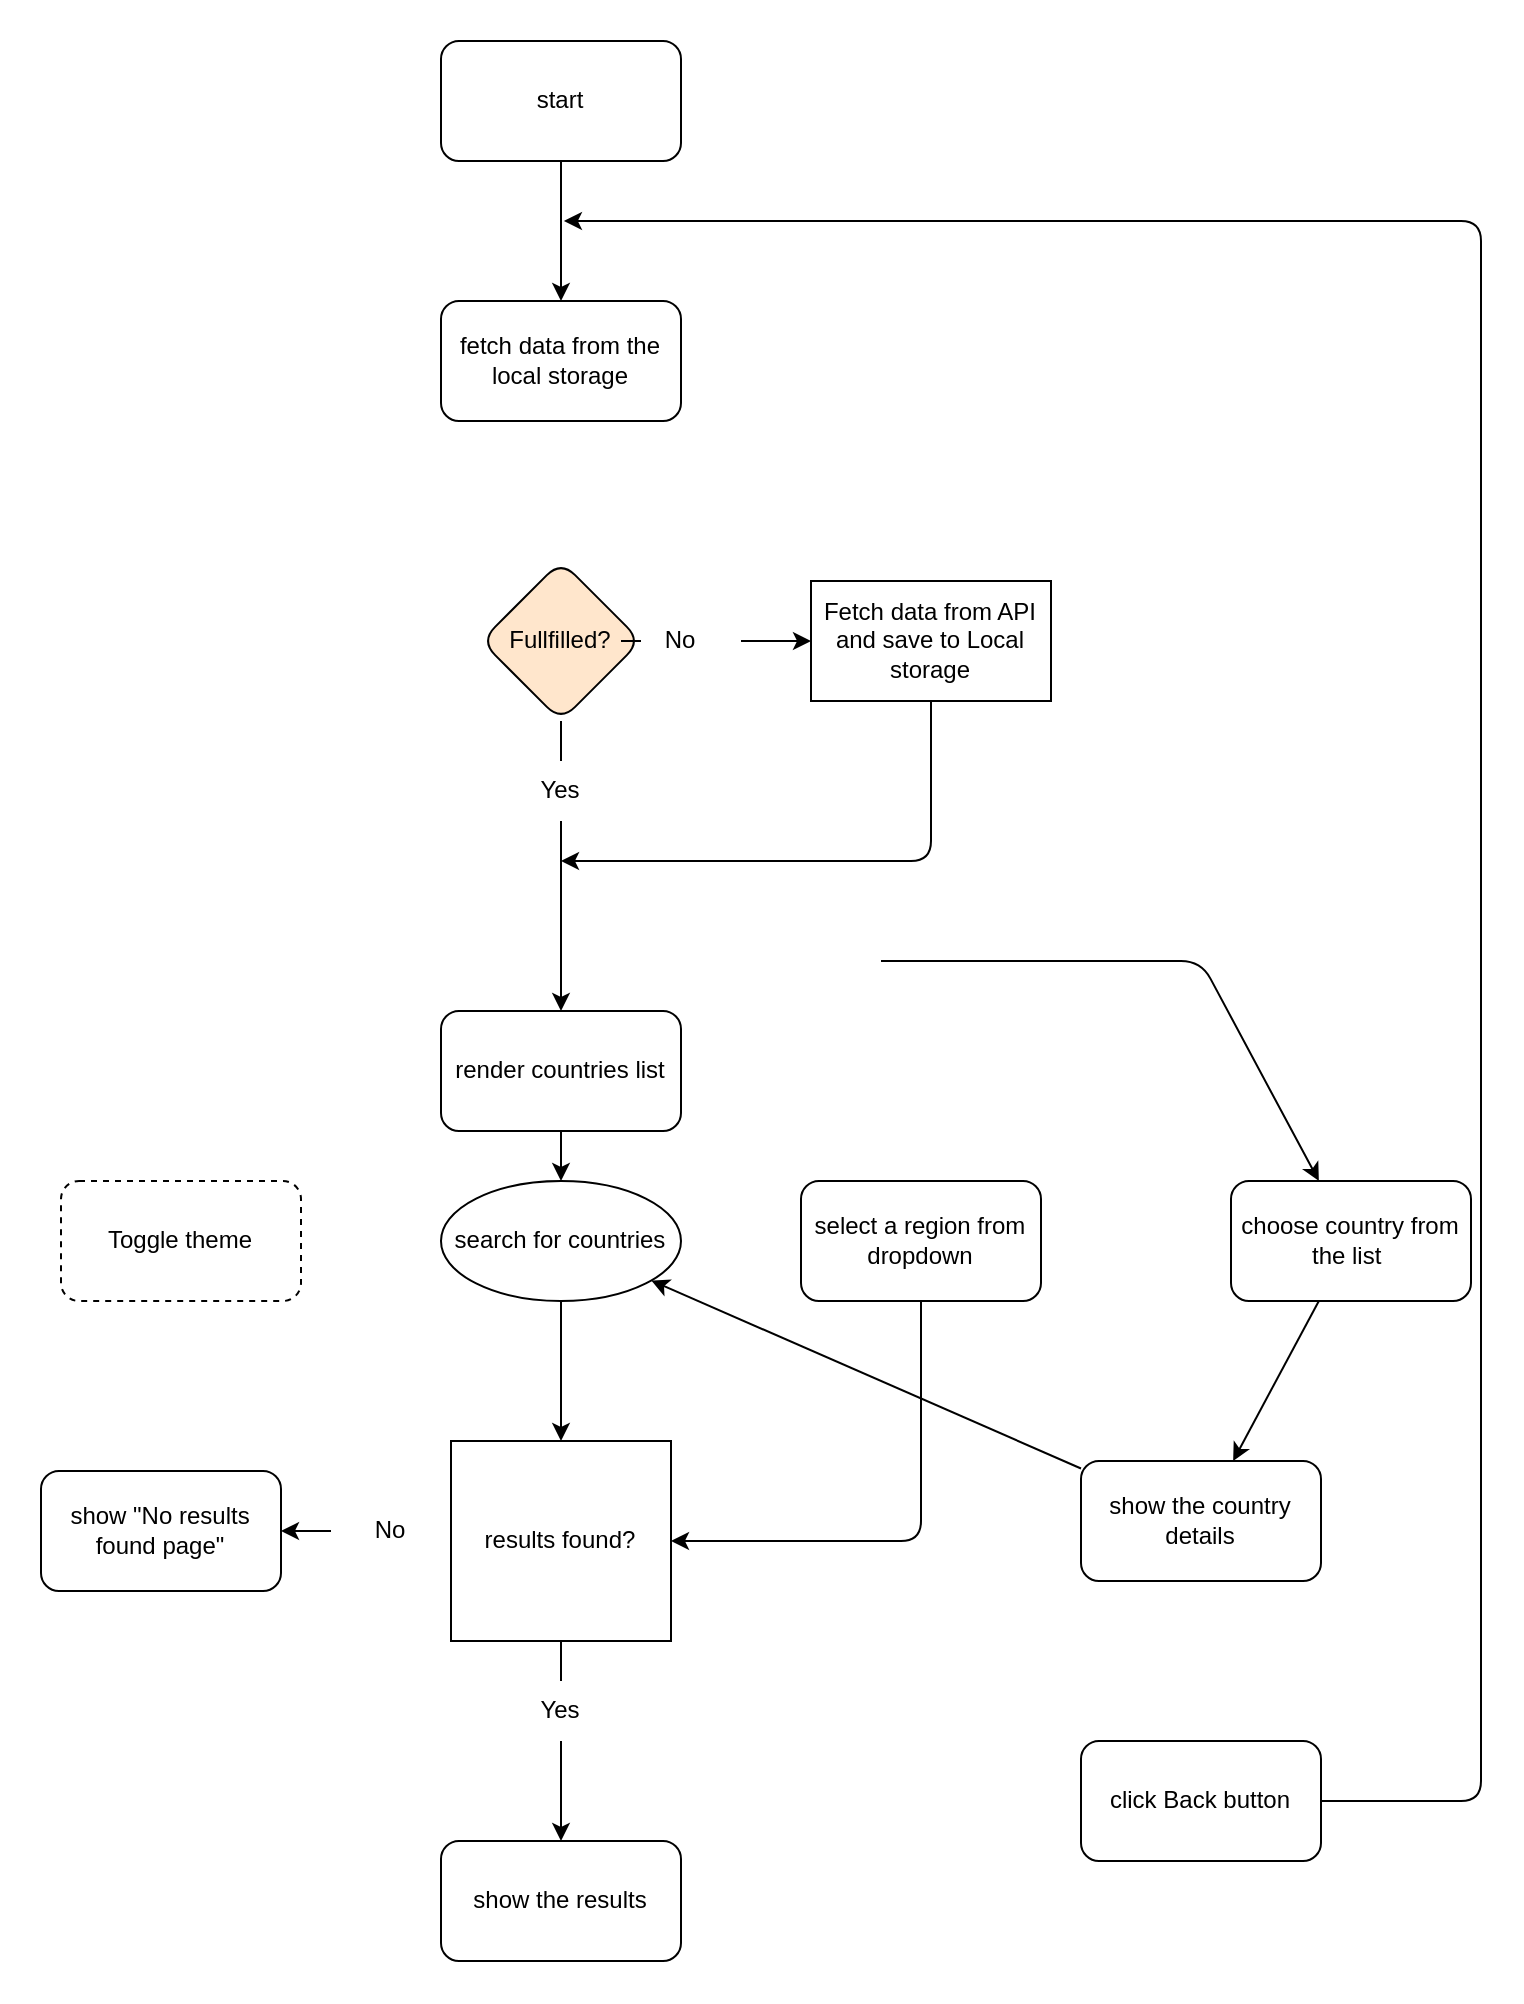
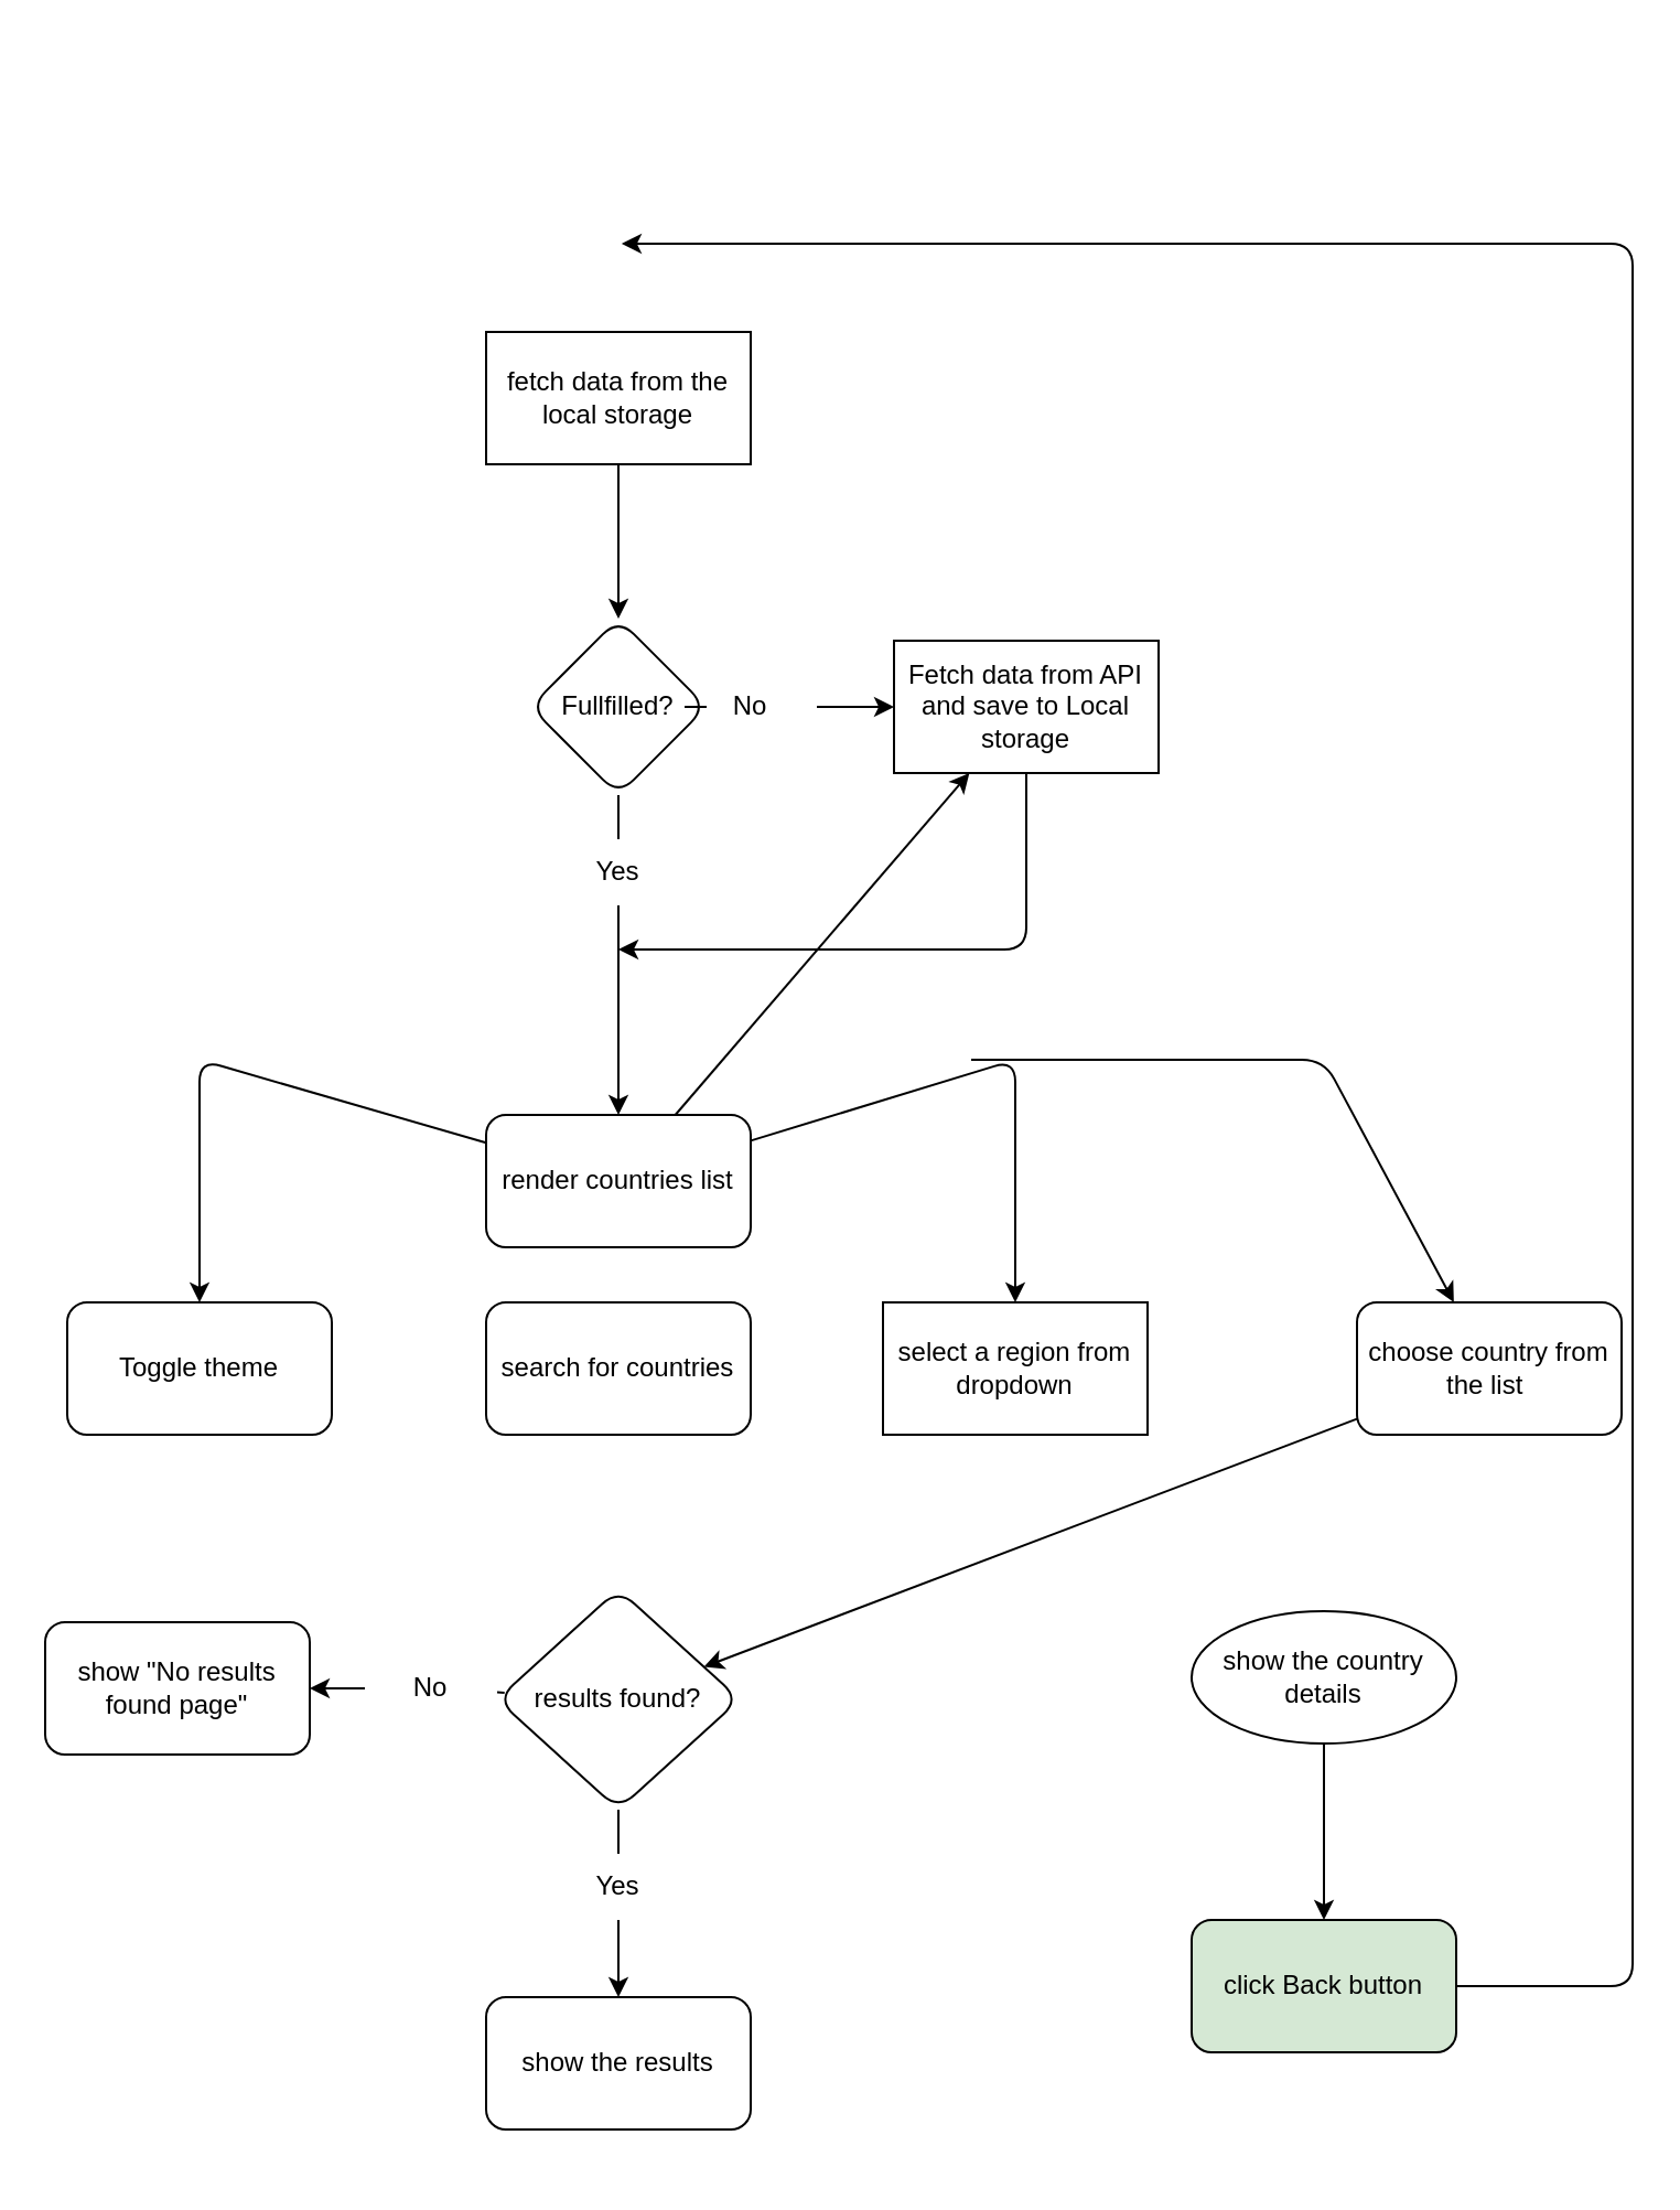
  <mxCell id="0" />
  <mxCell id="1" parent="0" />
- <mxCell id="2" value="" style="edgeStyle=none;html=1;" edge="1" parent="1" source="3" target="5"><mxGeometry relative="1" as="geometry"><mxPoint x="280" y="150" as="targetPoint" /></mxGeometry></mxCell>
- <mxCell id="3" value="start" style="rounded=1;whiteSpace=wrap;html=1;" vertex="1" parent="1"><mxGeometry x="220" y="20" width="120" height="60" as="geometry" /></mxCell>
- <mxCell id="5" value="fetch data from the local storage" style="rounded=1;whiteSpace=wrap;html=1;" vertex="1" parent="1"><mxGeometry x="220" y="150" width="120" height="60" as="geometry" /></mxCell>
+ <mxCell id="4" value="" style="edgeStyle=none;html=1;" edge="1" parent="1" source="5" target="8"><mxGeometry relative="1" as="geometry" /></mxCell>
+ <mxCell id="5" value="fetch data from the local storage" style="whiteSpace=wrap;html=1;rounded=0;" vertex="1" parent="1"><mxGeometry x="220" y="150" width="120" height="60" as="geometry" /></mxCell>
  <mxCell id="6" value="" style="edgeStyle=none;html=1;startArrow=none;" edge="1" parent="1" source="12" target="10"><mxGeometry relative="1" as="geometry" /></mxCell>
  <mxCell id="7" value="" style="edgeStyle=none;html=1;startArrow=none;" edge="1" parent="1" source="18" target="16"><mxGeometry relative="1" as="geometry" /></mxCell>
- <mxCell id="8" value="Fullfilled?" style="rhombus;whiteSpace=wrap;html=1;rounded=1;fillColor=#ffe6cc;" vertex="1" parent="1"><mxGeometry x="240" y="280" width="80" height="80" as="geometry" /></mxCell>
+ <mxCell id="8" value="Fullfilled?" style="rhombus;whiteSpace=wrap;html=1;rounded=1;" vertex="1" parent="1"><mxGeometry x="240" y="280" width="80" height="80" as="geometry" /></mxCell>
  <mxCell id="9" style="edgeStyle=none;html=1;" edge="1" parent="1" source="10"><mxGeometry relative="1" as="geometry"><mxPoint x="280" y="430" as="targetPoint" /><Array as="points"><mxPoint x="465" y="430" /></Array></mxGeometry></mxCell>
  <mxCell id="10" value="Fetch data from API and save to Local storage" style="whiteSpace=wrap;html=1;rounded=0;" vertex="1" parent="1"><mxGeometry x="405" y="290" width="120" height="60" as="geometry" /></mxCell>
  <mxCell id="11" value="" style="edgeStyle=none;html=1;endArrow=none;" edge="1" parent="1" source="8" target="12"><mxGeometry relative="1" as="geometry"><mxPoint x="320" y="320" as="sourcePoint" /><mxPoint x="380" y="320" as="targetPoint" /></mxGeometry></mxCell>
  <mxCell id="12" value="No" style="text;html=1;strokeColor=none;fillColor=none;align=center;verticalAlign=middle;whiteSpace=wrap;rounded=0;" vertex="1" parent="1"><mxGeometry x="310" y="305" width="60" height="30" as="geometry" /></mxCell>
- <mxCell id="14" value="" style="edgeStyle=none;html=1;" edge="1" parent="1" source="16" target="21"><mxGeometry relative="1" as="geometry" /></mxCell>
+ <mxCell id="13" value="" style="edgeStyle=none;html=1;" edge="1" parent="1" source="16" target="19"><mxGeometry relative="1" as="geometry"><Array as="points"><mxPoint x="90" y="480" /></Array></mxGeometry></mxCell>
+ <mxCell id="14" value="" style="edgeStyle=none;html=1;" edge="1" parent="1" source="16" target="10"><mxGeometry relative="1" as="geometry" /></mxCell>
+ <mxCell id="15" value="" style="edgeStyle=none;html=1;" edge="1" parent="1" source="16" target="23"><mxGeometry relative="1" as="geometry"><Array as="points"><mxPoint x="460" y="480" /></Array></mxGeometry></mxCell>
  <mxCell id="16" value="render countries list" style="whiteSpace=wrap;html=1;rounded=1;" vertex="1" parent="1"><mxGeometry x="220" y="505" width="120" height="60" as="geometry" /></mxCell>
  <mxCell id="17" value="" style="edgeStyle=none;html=1;endArrow=none;" edge="1" parent="1" source="8" target="18"><mxGeometry relative="1" as="geometry"><mxPoint x="280" y="360" as="sourcePoint" /><mxPoint x="280" y="450" as="targetPoint" /></mxGeometry></mxCell>
  <mxCell id="18" value="Yes" style="text;html=1;strokeColor=none;fillColor=none;align=center;verticalAlign=middle;whiteSpace=wrap;rounded=0;" vertex="1" parent="1"><mxGeometry x="250" y="380" width="60" height="30" as="geometry" /></mxCell>
- <mxCell id="19" value="Toggle theme" style="whiteSpace=wrap;html=1;rounded=1;dashed=1;" vertex="1" parent="1"><mxGeometry x="30" y="590" width="120" height="60" as="geometry" /></mxCell>
- <mxCell id="20" value="" style="edgeStyle=none;html=1;" edge="1" parent="1" source="21" target="26"><mxGeometry relative="1" as="geometry" /></mxCell>
- <mxCell id="21" value="search for countries" style="ellipse;whiteSpace=wrap;html=1;" vertex="1" parent="1"><mxGeometry x="220" y="590" width="120" height="60" as="geometry" /></mxCell>
- <mxCell id="22" style="edgeStyle=none;html=1;entryX=1;entryY=0.5;entryDx=0;entryDy=0;" edge="1" parent="1" source="23" target="26"><mxGeometry relative="1" as="geometry"><Array as="points"><mxPoint x="460" y="770" /></Array></mxGeometry></mxCell>
- <mxCell id="23" value="select a region from dropdown" style="whiteSpace=wrap;html=1;rounded=1;" vertex="1" parent="1"><mxGeometry x="400" y="590" width="120" height="60" as="geometry" /></mxCell>
+ <mxCell id="19" value="Toggle theme" style="whiteSpace=wrap;html=1;rounded=1;" vertex="1" parent="1"><mxGeometry x="30" y="590" width="120" height="60" as="geometry" /></mxCell>
+ <mxCell id="21" value="search for countries" style="whiteSpace=wrap;html=1;rounded=1;" vertex="1" parent="1"><mxGeometry x="220" y="590" width="120" height="60" as="geometry" /></mxCell>
+ <mxCell id="23" value="select a region from dropdown" style="whiteSpace=wrap;html=1;rounded=0;" vertex="1" parent="1"><mxGeometry x="400" y="590" width="120" height="60" as="geometry" /></mxCell>
  <mxCell id="24" value="" style="edgeStyle=none;html=1;startArrow=none;" edge="1" parent="1" source="29" target="27"><mxGeometry relative="1" as="geometry" /></mxCell>
  <mxCell id="25" value="" style="edgeStyle=none;html=1;startArrow=none;" edge="1" parent="1" source="32" target="30"><mxGeometry relative="1" as="geometry" /></mxCell>
- <mxCell id="26" value="results found?" style="whiteSpace=wrap;html=1;rounded=0;" vertex="1" parent="1"><mxGeometry x="225" y="720" width="110" height="100" as="geometry" /></mxCell>
+ <mxCell id="26" value="results found?" style="rhombus;whiteSpace=wrap;html=1;rounded=1;" vertex="1" parent="1"><mxGeometry x="225" y="720" width="110" height="100" as="geometry" /></mxCell>
  <mxCell id="27" value="show &quot;No results found page&quot;" style="whiteSpace=wrap;html=1;rounded=1;" vertex="1" parent="1"><mxGeometry x="20" y="735" width="120" height="60" as="geometry" /></mxCell>
  <mxCell id="28" value="" style="edgeStyle=none;html=1;endArrow=none;" edge="1" parent="1" source="26" target="29"><mxGeometry relative="1" as="geometry"><mxPoint x="225" y="770" as="sourcePoint" /><mxPoint x="150" y="770" as="targetPoint" /></mxGeometry></mxCell>
  <mxCell id="29" value="No" style="text;html=1;strokeColor=none;fillColor=none;align=center;verticalAlign=middle;whiteSpace=wrap;rounded=0;" vertex="1" parent="1"><mxGeometry x="165" y="750" width="60" height="30" as="geometry" /></mxCell>
- <mxCell id="30" value="show the results" style="whiteSpace=wrap;html=1;rounded=1;" vertex="1" parent="1"><mxGeometry x="220" y="920" width="120" height="60" as="geometry" /></mxCell>
+ <mxCell id="30" value="show the results" style="whiteSpace=wrap;html=1;rounded=1;" vertex="1" parent="1"><mxGeometry x="220" y="905" width="120" height="60" as="geometry" /></mxCell>
  <mxCell id="31" value="" style="edgeStyle=none;html=1;endArrow=none;" edge="1" parent="1" source="26" target="32"><mxGeometry relative="1" as="geometry"><mxPoint x="280" y="820" as="sourcePoint" /><mxPoint x="280" y="920" as="targetPoint" /></mxGeometry></mxCell>
  <mxCell id="32" value="Yes" style="text;html=1;strokeColor=none;fillColor=none;align=center;verticalAlign=middle;whiteSpace=wrap;rounded=0;" vertex="1" parent="1"><mxGeometry x="250" y="840" width="60" height="30" as="geometry" /></mxCell>
  <mxCell id="33" value="" style="endArrow=classic;html=1;" edge="1" parent="1" target="35"><mxGeometry width="50" height="50" relative="1" as="geometry"><mxPoint x="440" y="480" as="sourcePoint" /><mxPoint x="600" y="590" as="targetPoint" /><Array as="points"><mxPoint x="600" y="480" /></Array></mxGeometry></mxCell>
- <mxCell id="34" value="" style="edgeStyle=none;html=1;" edge="1" parent="1" source="35" target="37"><mxGeometry relative="1" as="geometry" /></mxCell>
+ <mxCell id="34" value="" style="edgeStyle=none;html=1;" edge="1" parent="1" source="35" target="26"><mxGeometry relative="1" as="geometry" /></mxCell>
  <mxCell id="35" value="choose country from the list&amp;nbsp;" style="rounded=1;whiteSpace=wrap;html=1;" vertex="1" parent="1"><mxGeometry x="615" y="590" width="120" height="60" as="geometry" /></mxCell>
- <mxCell id="36" value="" style="edgeStyle=none;html=1;" edge="1" parent="1" source="37" target="21"><mxGeometry relative="1" as="geometry" /></mxCell>
- <mxCell id="37" value="show the country details" style="rounded=1;whiteSpace=wrap;html=1;" vertex="1" parent="1"><mxGeometry x="540" y="730" width="120" height="60" as="geometry" /></mxCell>
+ <mxCell id="36" value="" style="edgeStyle=none;html=1;" edge="1" parent="1" source="37" target="39"><mxGeometry relative="1" as="geometry" /></mxCell>
+ <mxCell id="37" value="show the country details" style="ellipse;whiteSpace=wrap;html=1;" vertex="1" parent="1"><mxGeometry x="540" y="730" width="120" height="60" as="geometry" /></mxCell>
  <mxCell id="38" style="edgeStyle=none;html=1;" edge="1" parent="1" source="39"><mxGeometry relative="1" as="geometry"><mxPoint x="281.455" y="110" as="targetPoint" /><Array as="points"><mxPoint x="740" y="900" /><mxPoint x="740" y="490" /><mxPoint x="740" y="110" /></Array></mxGeometry></mxCell>
- <mxCell id="39" value="click Back button" style="whiteSpace=wrap;html=1;rounded=1;" vertex="1" parent="1"><mxGeometry x="540" y="870" width="120" height="60" as="geometry" /></mxCell>
+ <mxCell id="39" value="click Back button" style="whiteSpace=wrap;html=1;rounded=1;fillColor=#d5e8d4;" vertex="1" parent="1"><mxGeometry x="540" y="870" width="120" height="60" as="geometry" /></mxCell>
